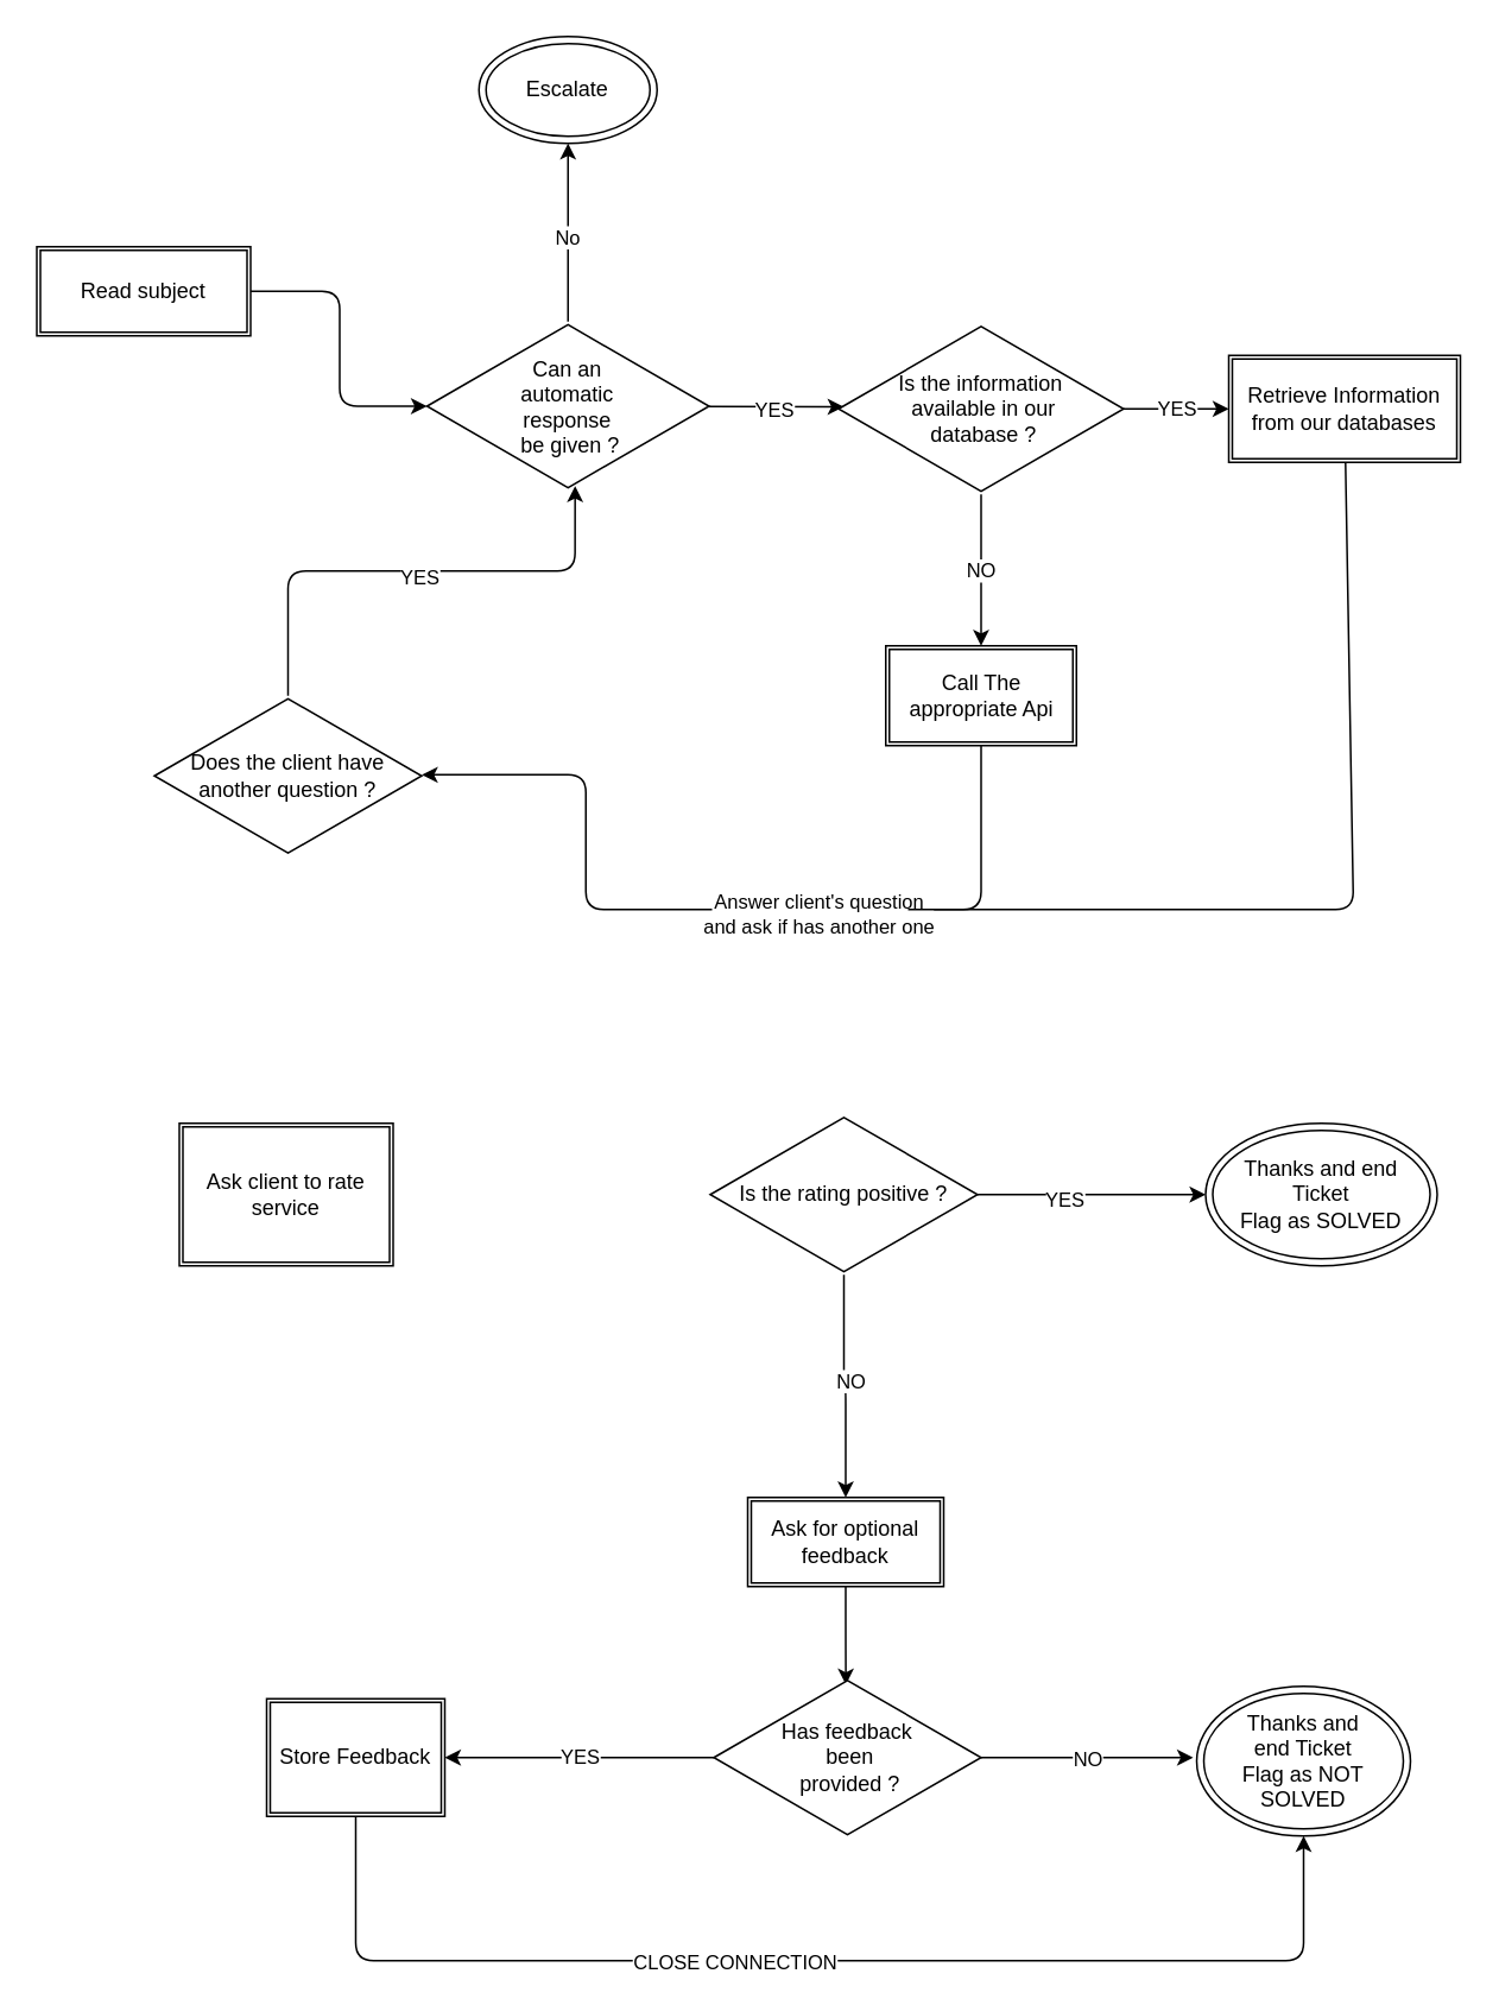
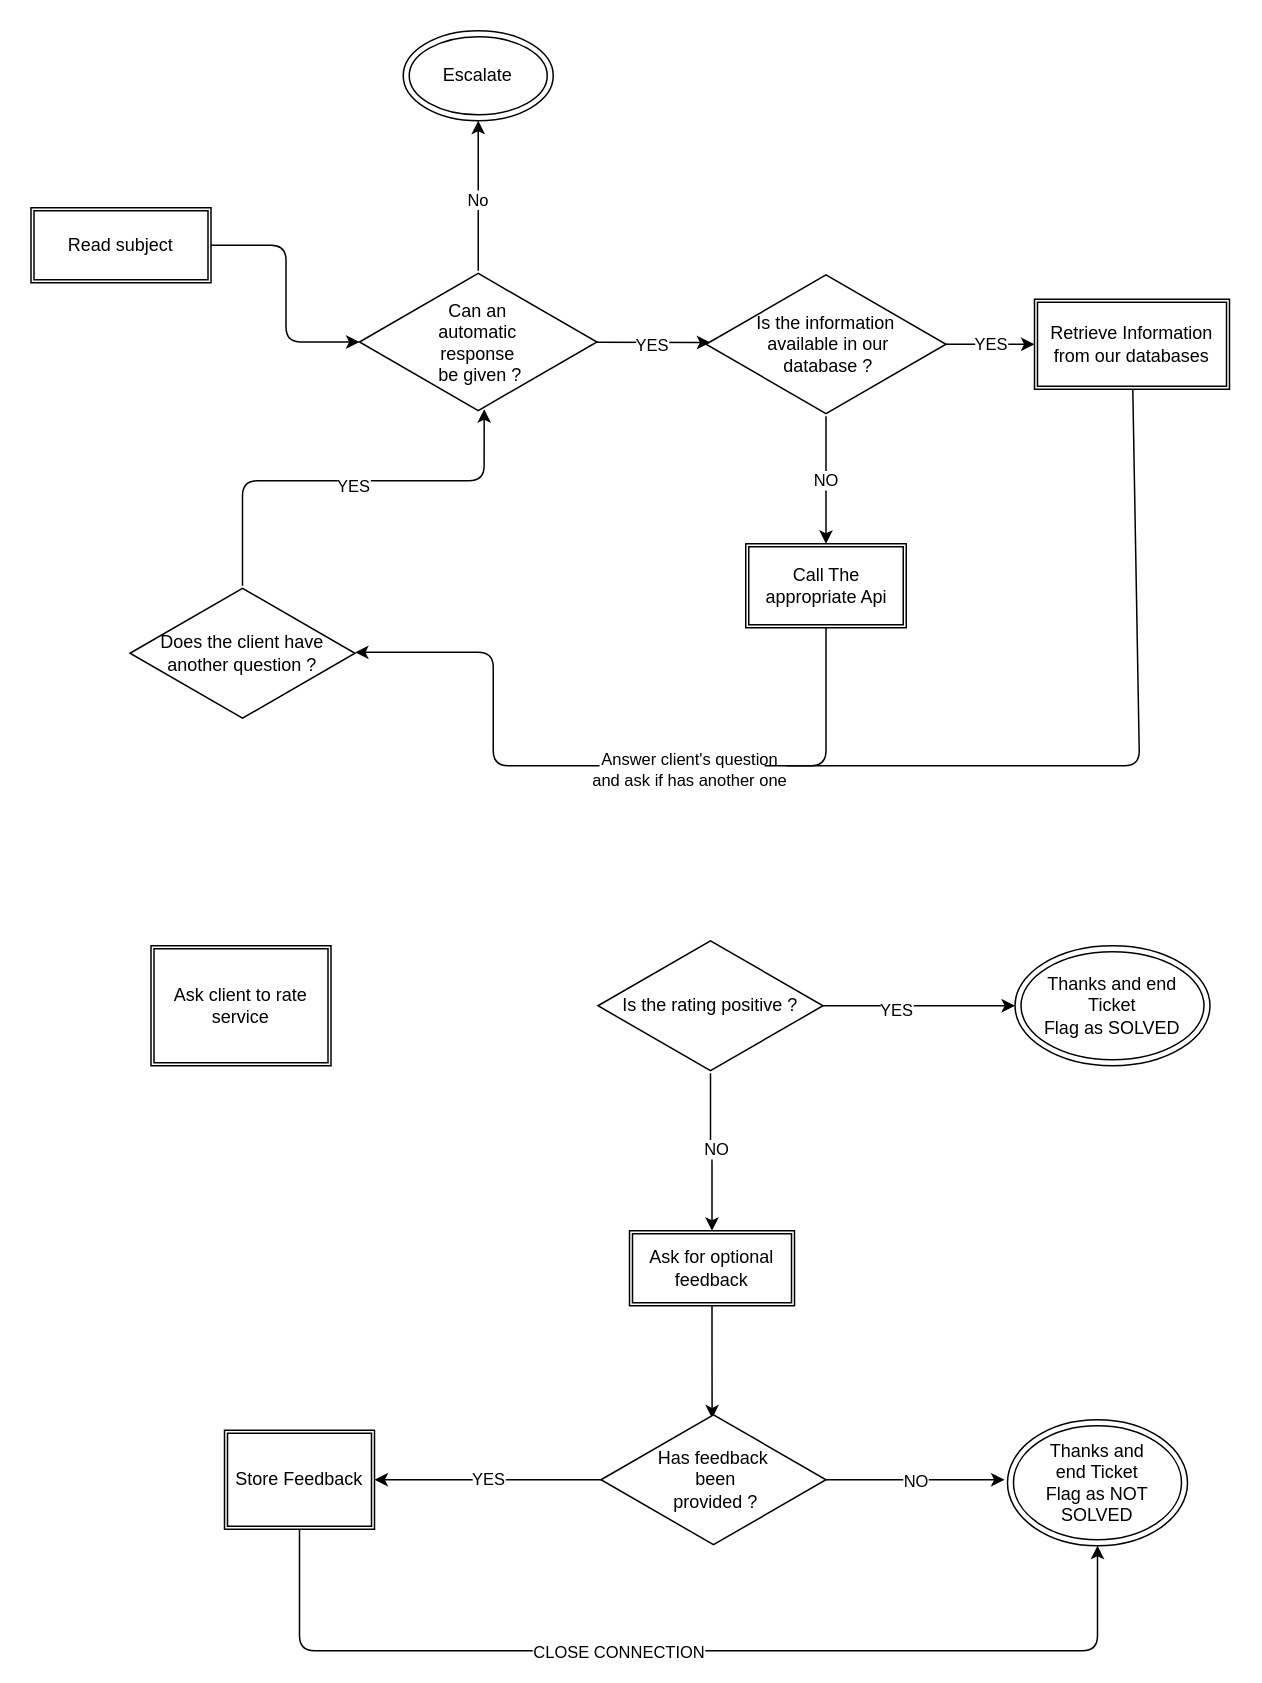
  <mxCell id="0" />
  <mxCell id="1" parent="0" />
  <mxCell id="2" value="Read subject" style="shape=ext;double=1;rounded=0;whiteSpace=wrap;html=1;" vertex="1" parent="1"><mxGeometry x="20" y="138" width="120" height="50" as="geometry" /></mxCell>
  <mxCell id="3" style="edgeStyle=none;html=1;endArrow=classic;endFill=1;entryX=0.018;entryY=0.488;entryDx=0;entryDy=0;entryPerimeter=0;" edge="1" parent="1" source="7" target="19"><mxGeometry relative="1" as="geometry"><mxPoint x="459" y="228" as="targetPoint" /></mxGeometry></mxCell>
  <mxCell id="4" value="YES" style="edgeLabel;html=1;align=center;verticalAlign=middle;resizable=0;points=[];" vertex="1" connectable="0" parent="3"><mxGeometry x="-0.058" y="-2" relative="1" as="geometry"><mxPoint as="offset" /></mxGeometry></mxCell>
  <mxCell id="5" style="edgeStyle=none;html=1;entryX=0.5;entryY=1;entryDx=0;entryDy=0;endArrow=classic;endFill=1;" edge="1" parent="1" source="7" target="13"><mxGeometry relative="1" as="geometry" /></mxCell>
  <mxCell id="6" value="No" style="edgeLabel;html=1;align=center;verticalAlign=middle;resizable=0;points=[];" vertex="1" connectable="0" parent="5"><mxGeometry x="-0.04" y="1" relative="1" as="geometry"><mxPoint as="offset" /></mxGeometry></mxCell>
  <mxCell id="7" value="Can an &lt;br&gt;automatic&lt;br&gt;response&lt;br&gt;&amp;nbsp;be given ?" style="html=1;whiteSpace=wrap;aspect=fixed;shape=isoRectangle;" vertex="1" parent="1"><mxGeometry x="239" y="180" width="158.33" height="95" as="geometry" /></mxCell>
  <mxCell id="8" value="" style="edgeStyle=elbowEdgeStyle;elbow=horizontal;endArrow=classic;html=1;exitX=1;exitY=0.5;exitDx=0;exitDy=0;entryX=0;entryY=0.5;entryDx=0;entryDy=0;entryPerimeter=0;" edge="1" parent="1" source="2" target="7"><mxGeometry width="50" height="50" relative="1" as="geometry"><mxPoint x="209" y="240" as="sourcePoint" /><mxPoint x="259" y="190" as="targetPoint" /></mxGeometry></mxCell>
  <mxCell id="9" value="Call The appropriate Api" style="shape=ext;double=1;rounded=0;whiteSpace=wrap;html=1;" vertex="1" parent="1"><mxGeometry x="496.5" y="362" width="107" height="56" as="geometry" /></mxCell>
  <mxCell id="10" value="" style="edgeStyle=elbowEdgeStyle;elbow=horizontal;endArrow=none;html=1;endFill=0;exitX=0.5;exitY=1;exitDx=0;exitDy=0;" edge="1" parent="1" source="9"><mxGeometry width="50" height="50" relative="1" as="geometry"><mxPoint x="589" y="510" as="sourcePoint" /><mxPoint x="419" y="510" as="targetPoint" /><Array as="points"><mxPoint x="550" y="460" /></Array></mxGeometry></mxCell>
  <mxCell id="11" value="Answer client's question&lt;br&gt;and ask if has another one" style="edgeLabel;html=1;align=center;verticalAlign=middle;resizable=0;points=[];" vertex="1" connectable="0" parent="10"><mxGeometry x="0.654" y="2" relative="1" as="geometry"><mxPoint as="offset" /></mxGeometry></mxCell>
  <mxCell id="12" value="" style="edgeStyle=elbowEdgeStyle;elbow=horizontal;endArrow=classic;html=1;entryX=1;entryY=0.493;entryDx=0;entryDy=0;entryPerimeter=0;" edge="1" parent="1" target="16"><mxGeometry width="50" height="50" relative="1" as="geometry"><mxPoint x="399" y="510" as="sourcePoint" /><mxPoint x="328" y="430" as="targetPoint" /><Array as="points"><mxPoint x="328.16" y="580" /></Array></mxGeometry></mxCell>
  <mxCell id="13" value="Escalate" style="ellipse;shape=doubleEllipse;whiteSpace=wrap;html=1;" vertex="1" parent="1"><mxGeometry x="268.16" y="20" width="100" height="60" as="geometry" /></mxCell>
  <mxCell id="14" style="edgeStyle=orthogonalEdgeStyle;html=1;entryX=0.525;entryY=0.972;entryDx=0;entryDy=0;entryPerimeter=0;endArrow=classic;endFill=1;" edge="1" parent="1" source="16" target="7"><mxGeometry relative="1" as="geometry"><Array as="points"><mxPoint x="161" y="320" /><mxPoint x="322" y="320" /></Array></mxGeometry></mxCell>
  <mxCell id="15" value="YES" style="edgeLabel;html=1;align=center;verticalAlign=middle;resizable=0;points=[];" vertex="1" connectable="0" parent="14"><mxGeometry x="0.027" y="-3" relative="1" as="geometry"><mxPoint as="offset" /></mxGeometry></mxCell>
  <mxCell id="16" value="Does the client have another question ?" style="html=1;whiteSpace=wrap;aspect=fixed;shape=isoRectangle;" vertex="1" parent="1"><mxGeometry x="86" y="390" width="150" height="90" as="geometry" /></mxCell>
  <mxCell id="17" value="YES" style="edgeStyle=none;html=1;entryX=0;entryY=0.5;entryDx=0;entryDy=0;endArrow=classic;endFill=1;" edge="1" parent="1" source="19" target="21"><mxGeometry relative="1" as="geometry" /></mxCell>
  <mxCell id="18" value="NO" style="edgeStyle=none;html=1;entryX=0.5;entryY=0;entryDx=0;entryDy=0;endArrow=classic;endFill=1;" edge="1" parent="1" source="19" target="9"><mxGeometry relative="1" as="geometry" /></mxCell>
  <mxCell id="19" value="Is the information&lt;br&gt;&amp;nbsp;available in our&lt;br&gt;&amp;nbsp;database ?" style="html=1;whiteSpace=wrap;aspect=fixed;shape=isoRectangle;" vertex="1" parent="1"><mxGeometry x="470" y="181" width="160" height="96" as="geometry" /></mxCell>
  <mxCell id="20" style="edgeStyle=none;html=1;endArrow=NONE;endFill=1;" edge="1" parent="1" source="21"><mxGeometry relative="1" as="geometry"><mxPoint x="509" y="510" as="targetPoint" /><Array as="points"><mxPoint x="759" y="510" /></Array></mxGeometry></mxCell>
  <mxCell id="21" value="Retrieve Information from our databases" style="shape=ext;double=1;rounded=0;whiteSpace=wrap;html=1;" vertex="1" parent="1"><mxGeometry x="689" y="199" width="130" height="60" as="geometry" /></mxCell>
  <mxCell id="22" value="Ask client to rate service" style="shape=ext;double=1;rounded=0;whiteSpace=wrap;html=1;" vertex="1" parent="1"><mxGeometry x="100" y="630" width="120" height="80" as="geometry" /></mxCell>
  <mxCell id="23" style="edgeStyle=orthogonalEdgeStyle;html=1;endArrow=classic;endFill=1;entryX=0;entryY=0.5;entryDx=0;entryDy=0;" edge="1" parent="1" source="27" target="33"><mxGeometry relative="1" as="geometry"><mxPoint x="672" y="670" as="targetPoint" /></mxGeometry></mxCell>
  <mxCell id="24" value="YES" style="edgeLabel;html=1;align=center;verticalAlign=middle;resizable=0;points=[];" vertex="1" connectable="0" parent="23"><mxGeometry x="-0.253" y="-2" relative="1" as="geometry"><mxPoint as="offset" /></mxGeometry></mxCell>
  <mxCell id="25" style="edgeStyle=orthogonalEdgeStyle;html=1;entryX=0.5;entryY=0;entryDx=0;entryDy=0;endArrow=classic;endFill=1;" edge="1" parent="1" source="27" target="29"><mxGeometry relative="1" as="geometry" /></mxCell>
  <mxCell id="26" value="NO" style="edgeLabel;html=1;align=center;verticalAlign=middle;resizable=0;points=[];" vertex="1" connectable="0" parent="25"><mxGeometry x="-0.06" y="3" relative="1" as="geometry"><mxPoint as="offset" /></mxGeometry></mxCell>
  <mxCell id="27" value="Is the rating positive ?" style="html=1;whiteSpace=wrap;aspect=fixed;shape=isoRectangle;" vertex="1" parent="1"><mxGeometry x="398" y="625" width="150" height="90" as="geometry" /></mxCell>
  <mxCell id="28" style="edgeStyle=orthogonalEdgeStyle;html=1;endArrow=classic;endFill=1;entryX=0.494;entryY=0.046;entryDx=0;entryDy=0;entryPerimeter=0;" edge="1" parent="1" source="29" target="32"><mxGeometry relative="1" as="geometry"><mxPoint x="474" y="942" as="targetPoint" /></mxGeometry></mxCell>
- <mxCell id="29" value="Ask for optional feedback" style="shape=ext;double=1;rounded=0;whiteSpace=wrap;html=1;" vertex="1" parent="1"><mxGeometry x="419" y="840" width="110" height="50" as="geometry" /></mxCell>
+ <mxCell id="29" value="Ask for optional feedback" style="shape=ext;double=1;rounded=0;whiteSpace=wrap;html=1;" vertex="1" parent="1"><mxGeometry x="419" y="820" width="110" height="50" as="geometry" /></mxCell>
  <mxCell id="30" value="NO" style="edgeStyle=orthogonalEdgeStyle;html=1;endArrow=classic;endFill=1;" edge="1" parent="1" source="32"><mxGeometry relative="1" as="geometry"><mxPoint x="669" y="986" as="targetPoint" /></mxGeometry></mxCell>
  <mxCell id="31" value="YES" style="edgeStyle=orthogonalEdgeStyle;html=1;endArrow=classic;endFill=1;" edge="1" parent="1" source="32"><mxGeometry relative="1" as="geometry"><mxPoint x="249" y="986" as="targetPoint" /></mxGeometry></mxCell>
  <mxCell id="32" value="Has feedback&lt;br&gt;&amp;nbsp;been&lt;br&gt;&amp;nbsp;provided ?" style="html=1;whiteSpace=wrap;aspect=fixed;shape=isoRectangle;" vertex="1" parent="1"><mxGeometry x="400" y="941" width="150" height="90" as="geometry" /></mxCell>
  <mxCell id="33" value="Thanks and end Ticket&lt;br&gt;Flag as SOLVED" style="ellipse;shape=doubleEllipse;whiteSpace=wrap;html=1;" vertex="1" parent="1"><mxGeometry x="676" y="630" width="130" height="80" as="geometry" /></mxCell>
  <mxCell id="34" value="Thanks and &lt;br&gt;end Ticket&lt;br&gt;Flag as NOT SOLVED" style="ellipse;shape=doubleEllipse;whiteSpace=wrap;html=1;" vertex="1" parent="1"><mxGeometry x="671" y="946" width="120" height="84" as="geometry" /></mxCell>
  <mxCell id="35" style="edgeStyle=orthogonalEdgeStyle;html=1;endArrow=classic;endFill=1;entryX=0.5;entryY=1;entryDx=0;entryDy=0;" edge="1" parent="1" source="37" target="34"><mxGeometry relative="1" as="geometry"><mxPoint x="199" y="1110" as="targetPoint" /><Array as="points"><mxPoint x="199" y="1100" /><mxPoint x="731" y="1100" /></Array></mxGeometry></mxCell>
  <mxCell id="36" value="CLOSE CONNECTION" style="edgeLabel;html=1;align=center;verticalAlign=middle;resizable=0;points=[];" vertex="1" connectable="0" parent="35"><mxGeometry x="-0.142" relative="1" as="geometry"><mxPoint as="offset" /></mxGeometry></mxCell>
  <mxCell id="37" value="Store Feedback" style="shape=ext;double=1;rounded=0;whiteSpace=wrap;html=1;" vertex="1" parent="1"><mxGeometry x="149" y="953" width="100" height="66" as="geometry" /></mxCell>
